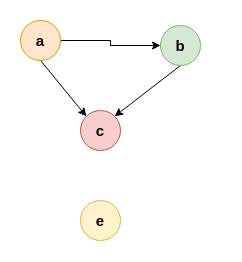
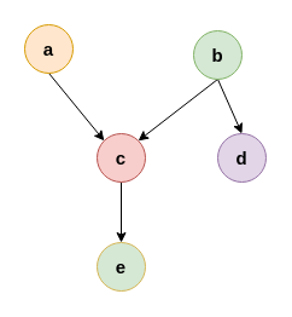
  <mxCell id="0" />
  <mxCell id="1" parent="0" />
- <mxCell id="2" style="edgeStyle=orthogonalEdgeStyle;rounded=0;orthogonalLoop=1;jettySize=auto;html=1;exitX=1;exitY=0.5;exitDx=0;exitDy=0;entryX=0;entryY=0.5;entryDx=0;entryDy=0;" edge="1" parent="1" source="4" target="7"><mxGeometry relative="1" as="geometry" /></mxCell>
  <mxCell id="3" style="edgeStyle=none;rounded=0;orthogonalLoop=1;jettySize=auto;html=1;exitX=0.5;exitY=1;exitDx=0;exitDy=0;entryX=0;entryY=0;entryDx=0;entryDy=0;" edge="1" parent="1" source="4" target="9"><mxGeometry relative="1" as="geometry" /></mxCell>
  <mxCell id="4" value="&lt;b&gt;&lt;font style=&quot;font-size: 15px&quot;&gt;a&lt;/font&gt;&lt;/b&gt;" style="ellipse;whiteSpace=wrap;html=1;aspect=fixed;fillColor=#ffe6cc;strokeColor=#d79b00;" vertex="1" parent="1"><mxGeometry x="20" y="20" width="40" height="40" as="geometry" /></mxCell>
  <mxCell id="5" style="edgeStyle=none;rounded=0;orthogonalLoop=1;jettySize=auto;html=1;exitX=0.5;exitY=1;exitDx=0;exitDy=0;entryX=1;entryY=0;entryDx=0;entryDy=0;" edge="1" parent="1" source="7" target="9"><mxGeometry relative="1" as="geometry" /></mxCell>
+ <mxCell id="6" style="edgeStyle=none;rounded=0;orthogonalLoop=1;jettySize=auto;html=1;exitX=0.5;exitY=1;exitDx=0;exitDy=0;entryX=0.5;entryY=0;entryDx=0;entryDy=0;" edge="1" parent="1" source="7" target="10"><mxGeometry relative="1" as="geometry" /></mxCell>
  <mxCell id="7" value="&lt;b&gt;&lt;font style=&quot;font-size: 15px&quot;&gt;b&lt;/font&gt;&lt;/b&gt;" style="ellipse;whiteSpace=wrap;html=1;aspect=fixed;fillColor=#d5e8d4;strokeColor=#82b366;" vertex="1" parent="1"><mxGeometry x="160" y="25" width="40" height="40" as="geometry" /></mxCell>
+ <mxCell id="8" style="edgeStyle=none;rounded=0;orthogonalLoop=1;jettySize=auto;html=1;exitX=0.5;exitY=1;exitDx=0;exitDy=0;" edge="1" parent="1" source="9" target="11"><mxGeometry relative="1" as="geometry" /></mxCell>
  <mxCell id="9" value="&lt;b&gt;&lt;font style=&quot;font-size: 15px&quot;&gt;c&lt;/font&gt;&lt;/b&gt;" style="ellipse;whiteSpace=wrap;html=1;aspect=fixed;fillColor=#f8cecc;strokeColor=#b85450;" vertex="1" parent="1"><mxGeometry x="80" y="110" width="40" height="40" as="geometry" /></mxCell>
- <mxCell id="11" value="&lt;b&gt;&lt;font style=&quot;font-size: 15px&quot;&gt;e&lt;/font&gt;&lt;/b&gt;" style="ellipse;whiteSpace=wrap;html=1;aspect=fixed;fillColor=#fff2cc;strokeColor=#d6b656;" vertex="1" parent="1"><mxGeometry x="80" y="200" width="40" height="40" as="geometry" /></mxCell>
+ <mxCell id="10" value="&lt;b&gt;&lt;font style=&quot;font-size: 15px&quot;&gt;d&lt;/font&gt;&lt;/b&gt;" style="ellipse;whiteSpace=wrap;html=1;aspect=fixed;fillColor=#e1d5e7;strokeColor=#9673a6;" vertex="1" parent="1"><mxGeometry x="180" y="110" width="40" height="40" as="geometry" /></mxCell>
+ <mxCell id="11" value="&lt;b&gt;&lt;font style=&quot;font-size: 15px&quot;&gt;e&lt;/font&gt;&lt;/b&gt;" style="ellipse;whiteSpace=wrap;html=1;aspect=fixed;fillColor=#d5e8d4;strokeColor=#d6b656;" vertex="1" parent="1"><mxGeometry x="80" y="200" width="40" height="40" as="geometry" /></mxCell>
